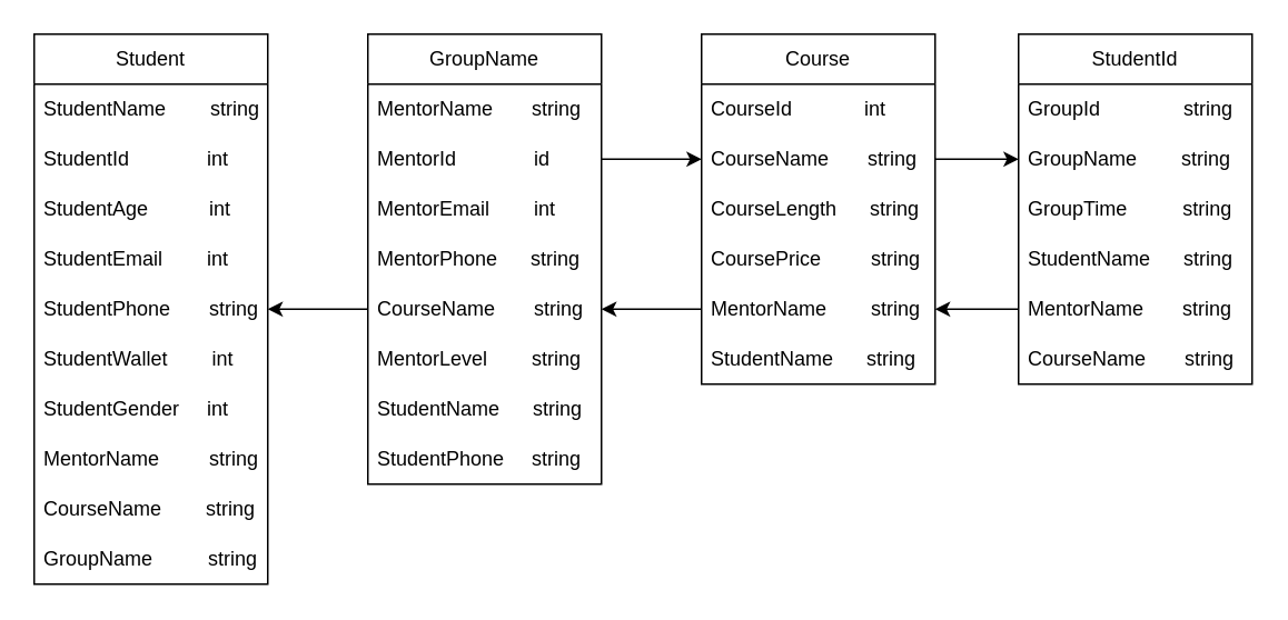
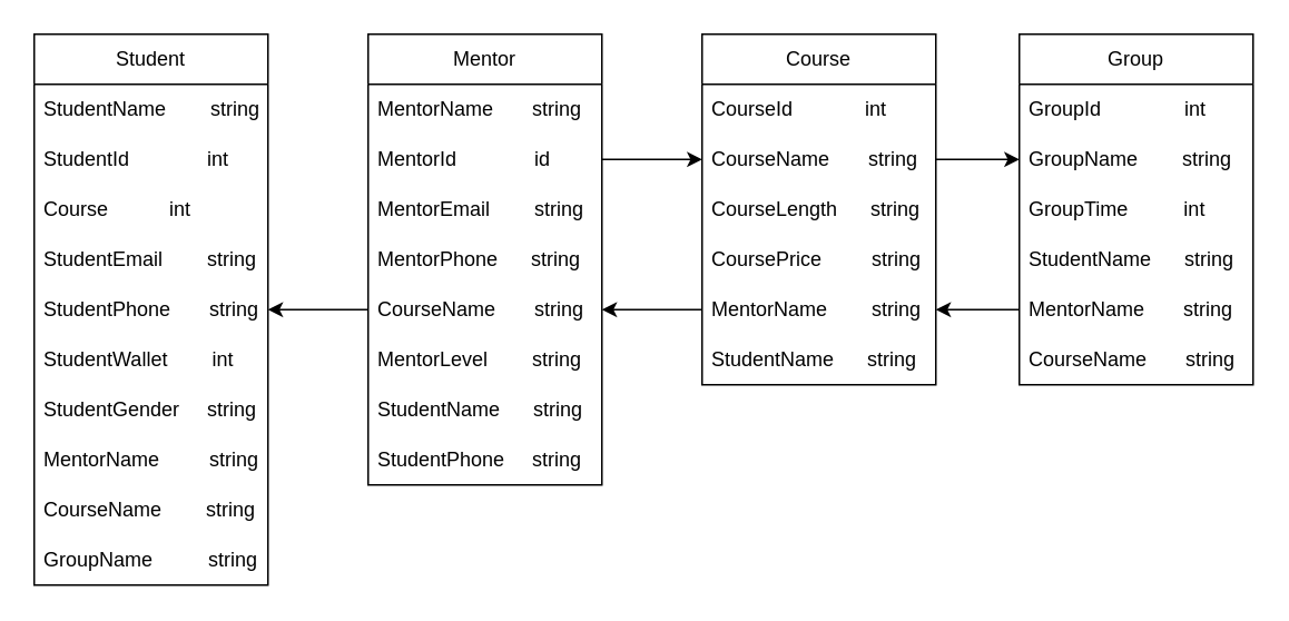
  <mxCell id="0" />
  <mxCell id="1" parent="0" />
  <mxCell id="2" value="Student" style="swimlane;fontStyle=0;childLayout=stackLayout;horizontal=1;startSize=30;horizontalStack=0;resizeParent=1;resizeParentMax=0;resizeLast=0;collapsible=1;marginBottom=0;whiteSpace=wrap;html=1;" vertex="1" parent="1"><mxGeometry x="20" y="20" width="140" height="330" as="geometry" /></mxCell>
  <mxCell id="3" value="StudentName&amp;nbsp; &amp;nbsp; &amp;nbsp; &amp;nbsp; string" style="text;strokeColor=none;fillColor=none;align=left;verticalAlign=middle;spacingLeft=4;spacingRight=4;overflow=hidden;points=[[0,0.5],[1,0.5]];portConstraint=eastwest;rotatable=0;whiteSpace=wrap;html=1;" vertex="1" parent="2"><mxGeometry y="30" width="140" height="30" as="geometry" /></mxCell>
  <mxCell id="4" value="StudentId&amp;nbsp; &amp;nbsp; &amp;nbsp; &amp;nbsp; &amp;nbsp; &amp;nbsp; &amp;nbsp; int" style="text;strokeColor=none;fillColor=none;align=left;verticalAlign=middle;spacingLeft=4;spacingRight=4;overflow=hidden;points=[[0,0.5],[1,0.5]];portConstraint=eastwest;rotatable=0;whiteSpace=wrap;html=1;" vertex="1" parent="2"><mxGeometry y="60" width="140" height="30" as="geometry" /></mxCell>
- <mxCell id="5" value="StudentAge&amp;nbsp; &amp;nbsp; &amp;nbsp; &amp;nbsp; &amp;nbsp; &amp;nbsp;int" style="text;strokeColor=none;fillColor=none;align=left;verticalAlign=middle;spacingLeft=4;spacingRight=4;overflow=hidden;points=[[0,0.5],[1,0.5]];portConstraint=eastwest;rotatable=0;whiteSpace=wrap;html=1;" vertex="1" parent="2"><mxGeometry y="90" width="140" height="30" as="geometry" /></mxCell>
- <mxCell id="6" value="StudentEmail&amp;nbsp; &amp;nbsp; &amp;nbsp; &amp;nbsp; int" style="text;strokeColor=none;fillColor=none;align=left;verticalAlign=middle;spacingLeft=4;spacingRight=4;overflow=hidden;points=[[0,0.5],[1,0.5]];portConstraint=eastwest;rotatable=0;whiteSpace=wrap;html=1;" vertex="1" parent="2"><mxGeometry y="120" width="140" height="30" as="geometry" /></mxCell>
+ <mxCell id="5" value="Course&amp;nbsp; &amp;nbsp; &amp;nbsp; &amp;nbsp; &amp;nbsp; &amp;nbsp;int" style="text;strokeColor=none;fillColor=none;align=left;verticalAlign=middle;spacingLeft=4;spacingRight=4;overflow=hidden;points=[[0,0.5],[1,0.5]];portConstraint=eastwest;rotatable=0;whiteSpace=wrap;html=1;" vertex="1" parent="2"><mxGeometry y="90" width="140" height="30" as="geometry" /></mxCell>
+ <mxCell id="6" value="StudentEmail&amp;nbsp; &amp;nbsp; &amp;nbsp; &amp;nbsp; string" style="text;strokeColor=none;fillColor=none;align=left;verticalAlign=middle;spacingLeft=4;spacingRight=4;overflow=hidden;points=[[0,0.5],[1,0.5]];portConstraint=eastwest;rotatable=0;whiteSpace=wrap;html=1;" vertex="1" parent="2"><mxGeometry y="120" width="140" height="30" as="geometry" /></mxCell>
  <mxCell id="7" value="StudentPhone&amp;nbsp; &amp;nbsp; &amp;nbsp; &amp;nbsp;string" style="text;strokeColor=none;fillColor=none;align=left;verticalAlign=middle;spacingLeft=4;spacingRight=4;overflow=hidden;points=[[0,0.5],[1,0.5]];portConstraint=eastwest;rotatable=0;whiteSpace=wrap;html=1;" vertex="1" parent="2"><mxGeometry y="150" width="140" height="30" as="geometry" /></mxCell>
  <mxCell id="8" value="StudentWallet&amp;nbsp; &amp;nbsp; &amp;nbsp; &amp;nbsp; int" style="text;strokeColor=none;fillColor=none;align=left;verticalAlign=middle;spacingLeft=4;spacingRight=4;overflow=hidden;points=[[0,0.5],[1,0.5]];portConstraint=eastwest;rotatable=0;whiteSpace=wrap;html=1;" vertex="1" parent="2"><mxGeometry y="180" width="140" height="30" as="geometry" /></mxCell>
- <mxCell id="9" value="StudentGender&amp;nbsp; &amp;nbsp; &amp;nbsp;int" style="text;strokeColor=none;fillColor=none;align=left;verticalAlign=middle;spacingLeft=4;spacingRight=4;overflow=hidden;points=[[0,0.5],[1,0.5]];portConstraint=eastwest;rotatable=0;whiteSpace=wrap;html=1;" vertex="1" parent="2"><mxGeometry y="210" width="140" height="30" as="geometry" /></mxCell>
+ <mxCell id="9" value="StudentGender&amp;nbsp; &amp;nbsp; &amp;nbsp;string" style="text;strokeColor=none;fillColor=none;align=left;verticalAlign=middle;spacingLeft=4;spacingRight=4;overflow=hidden;points=[[0,0.5],[1,0.5]];portConstraint=eastwest;rotatable=0;whiteSpace=wrap;html=1;" vertex="1" parent="2"><mxGeometry y="210" width="140" height="30" as="geometry" /></mxCell>
  <mxCell id="10" value="MentorName&amp;nbsp; &amp;nbsp; &amp;nbsp; &amp;nbsp; &amp;nbsp;string" style="text;strokeColor=none;fillColor=none;align=left;verticalAlign=middle;spacingLeft=4;spacingRight=4;overflow=hidden;points=[[0,0.5],[1,0.5]];portConstraint=eastwest;rotatable=0;whiteSpace=wrap;html=1;" vertex="1" parent="2"><mxGeometry y="240" width="140" height="30" as="geometry" /></mxCell>
  <mxCell id="11" value="CourseName&amp;nbsp; &amp;nbsp; &amp;nbsp; &amp;nbsp; string" style="text;strokeColor=none;fillColor=none;align=left;verticalAlign=middle;spacingLeft=4;spacingRight=4;overflow=hidden;points=[[0,0.5],[1,0.5]];portConstraint=eastwest;rotatable=0;whiteSpace=wrap;html=1;" vertex="1" parent="2"><mxGeometry y="270" width="140" height="30" as="geometry" /></mxCell>
  <mxCell id="12" value="GroupName&amp;nbsp; &amp;nbsp; &amp;nbsp; &amp;nbsp; &amp;nbsp; string" style="text;strokeColor=none;fillColor=none;align=left;verticalAlign=middle;spacingLeft=4;spacingRight=4;overflow=hidden;points=[[0,0.5],[1,0.5]];portConstraint=eastwest;rotatable=0;whiteSpace=wrap;html=1;" vertex="1" parent="2"><mxGeometry y="300" width="140" height="30" as="geometry" /></mxCell>
- <mxCell id="13" value="GroupName" style="swimlane;fontStyle=0;childLayout=stackLayout;horizontal=1;startSize=30;horizontalStack=0;resizeParent=1;resizeParentMax=0;resizeLast=0;collapsible=1;marginBottom=0;whiteSpace=wrap;html=1;" vertex="1" parent="1"><mxGeometry x="220" y="20" width="140" height="270" as="geometry" /></mxCell>
+ <mxCell id="13" value="Mentor" style="swimlane;fontStyle=0;childLayout=stackLayout;horizontal=1;startSize=30;horizontalStack=0;resizeParent=1;resizeParentMax=0;resizeLast=0;collapsible=1;marginBottom=0;whiteSpace=wrap;html=1;" vertex="1" parent="1"><mxGeometry x="220" y="20" width="140" height="270" as="geometry" /></mxCell>
  <mxCell id="14" value="MentorName&amp;nbsp; &amp;nbsp; &amp;nbsp; &amp;nbsp;string" style="text;strokeColor=none;fillColor=none;align=left;verticalAlign=middle;spacingLeft=4;spacingRight=4;overflow=hidden;points=[[0,0.5],[1,0.5]];portConstraint=eastwest;rotatable=0;whiteSpace=wrap;html=1;" vertex="1" parent="13"><mxGeometry y="30" width="140" height="30" as="geometry" /></mxCell>
  <mxCell id="15" value="MentorId&amp;nbsp; &amp;nbsp; &amp;nbsp; &amp;nbsp; &amp;nbsp; &amp;nbsp; &amp;nbsp; id" style="text;strokeColor=none;fillColor=none;align=left;verticalAlign=middle;spacingLeft=4;spacingRight=4;overflow=hidden;points=[[0,0.5],[1,0.5]];portConstraint=eastwest;rotatable=0;whiteSpace=wrap;html=1;" vertex="1" parent="13"><mxGeometry y="60" width="140" height="30" as="geometry" /></mxCell>
- <mxCell id="16" value="MentorEmail&amp;nbsp; &amp;nbsp; &amp;nbsp; &amp;nbsp; int" style="text;strokeColor=none;fillColor=none;align=left;verticalAlign=middle;spacingLeft=4;spacingRight=4;overflow=hidden;points=[[0,0.5],[1,0.5]];portConstraint=eastwest;rotatable=0;whiteSpace=wrap;html=1;" vertex="1" parent="13"><mxGeometry y="90" width="140" height="30" as="geometry" /></mxCell>
+ <mxCell id="16" value="MentorEmail&amp;nbsp; &amp;nbsp; &amp;nbsp; &amp;nbsp; string" style="text;strokeColor=none;fillColor=none;align=left;verticalAlign=middle;spacingLeft=4;spacingRight=4;overflow=hidden;points=[[0,0.5],[1,0.5]];portConstraint=eastwest;rotatable=0;whiteSpace=wrap;html=1;" vertex="1" parent="13"><mxGeometry y="90" width="140" height="30" as="geometry" /></mxCell>
  <mxCell id="17" value="MentorPhone&amp;nbsp; &amp;nbsp; &amp;nbsp; string" style="text;strokeColor=none;fillColor=none;align=left;verticalAlign=middle;spacingLeft=4;spacingRight=4;overflow=hidden;points=[[0,0.5],[1,0.5]];portConstraint=eastwest;rotatable=0;whiteSpace=wrap;html=1;" vertex="1" parent="13"><mxGeometry y="120" width="140" height="30" as="geometry" /></mxCell>
  <mxCell id="18" value="CourseName&amp;nbsp; &amp;nbsp; &amp;nbsp; &amp;nbsp;string" style="text;strokeColor=none;fillColor=none;align=left;verticalAlign=middle;spacingLeft=4;spacingRight=4;overflow=hidden;points=[[0,0.5],[1,0.5]];portConstraint=eastwest;rotatable=0;whiteSpace=wrap;html=1;" vertex="1" parent="13"><mxGeometry y="150" width="140" height="30" as="geometry" /></mxCell>
  <mxCell id="19" value="MentorLevel&amp;nbsp; &amp;nbsp; &amp;nbsp; &amp;nbsp; string" style="text;strokeColor=none;fillColor=none;align=left;verticalAlign=middle;spacingLeft=4;spacingRight=4;overflow=hidden;points=[[0,0.5],[1,0.5]];portConstraint=eastwest;rotatable=0;whiteSpace=wrap;html=1;" vertex="1" parent="13"><mxGeometry y="180" width="140" height="30" as="geometry" /></mxCell>
  <mxCell id="20" value="StudentName&amp;nbsp; &amp;nbsp; &amp;nbsp; string" style="text;strokeColor=none;fillColor=none;align=left;verticalAlign=middle;spacingLeft=4;spacingRight=4;overflow=hidden;points=[[0,0.5],[1,0.5]];portConstraint=eastwest;rotatable=0;whiteSpace=wrap;html=1;" vertex="1" parent="13"><mxGeometry y="210" width="140" height="30" as="geometry" /></mxCell>
  <mxCell id="21" value="StudentPhone&amp;nbsp; &amp;nbsp; &amp;nbsp;string" style="text;strokeColor=none;fillColor=none;align=left;verticalAlign=middle;spacingLeft=4;spacingRight=4;overflow=hidden;points=[[0,0.5],[1,0.5]];portConstraint=eastwest;rotatable=0;whiteSpace=wrap;html=1;" vertex="1" parent="13"><mxGeometry y="240" width="140" height="30" as="geometry" /></mxCell>
  <mxCell id="22" value="Course" style="swimlane;fontStyle=0;childLayout=stackLayout;horizontal=1;startSize=30;horizontalStack=0;resizeParent=1;resizeParentMax=0;resizeLast=0;collapsible=1;marginBottom=0;whiteSpace=wrap;html=1;" vertex="1" parent="1"><mxGeometry x="420" y="20" width="140" height="210" as="geometry" /></mxCell>
  <mxCell id="23" value="CourseId&amp;nbsp; &amp;nbsp; &amp;nbsp; &amp;nbsp; &amp;nbsp; &amp;nbsp; &amp;nbsp;int" style="text;strokeColor=none;fillColor=none;align=left;verticalAlign=middle;spacingLeft=4;spacingRight=4;overflow=hidden;points=[[0,0.5],[1,0.5]];portConstraint=eastwest;rotatable=0;whiteSpace=wrap;html=1;" vertex="1" parent="22"><mxGeometry y="30" width="140" height="30" as="geometry" /></mxCell>
  <mxCell id="24" value="CourseName&amp;nbsp; &amp;nbsp; &amp;nbsp; &amp;nbsp;string" style="text;strokeColor=none;fillColor=none;align=left;verticalAlign=middle;spacingLeft=4;spacingRight=4;overflow=hidden;points=[[0,0.5],[1,0.5]];portConstraint=eastwest;rotatable=0;whiteSpace=wrap;html=1;" vertex="1" parent="22"><mxGeometry y="60" width="140" height="30" as="geometry" /></mxCell>
  <mxCell id="25" value="CourseLength&amp;nbsp; &amp;nbsp; &amp;nbsp; string" style="text;strokeColor=none;fillColor=none;align=left;verticalAlign=middle;spacingLeft=4;spacingRight=4;overflow=hidden;points=[[0,0.5],[1,0.5]];portConstraint=eastwest;rotatable=0;whiteSpace=wrap;html=1;" vertex="1" parent="22"><mxGeometry y="90" width="140" height="30" as="geometry" /></mxCell>
  <mxCell id="26" value="CoursePrice&amp;nbsp; &amp;nbsp; &amp;nbsp; &amp;nbsp; &amp;nbsp;string" style="text;strokeColor=none;fillColor=none;align=left;verticalAlign=middle;spacingLeft=4;spacingRight=4;overflow=hidden;points=[[0,0.5],[1,0.5]];portConstraint=eastwest;rotatable=0;whiteSpace=wrap;html=1;" vertex="1" parent="22"><mxGeometry y="120" width="140" height="30" as="geometry" /></mxCell>
  <mxCell id="27" value="MentorName&amp;nbsp; &amp;nbsp; &amp;nbsp; &amp;nbsp; string" style="text;strokeColor=none;fillColor=none;align=left;verticalAlign=middle;spacingLeft=4;spacingRight=4;overflow=hidden;points=[[0,0.5],[1,0.5]];portConstraint=eastwest;rotatable=0;whiteSpace=wrap;html=1;" vertex="1" parent="22"><mxGeometry y="150" width="140" height="30" as="geometry" /></mxCell>
  <mxCell id="28" value="StudentName&amp;nbsp; &amp;nbsp; &amp;nbsp; string" style="text;strokeColor=none;fillColor=none;align=left;verticalAlign=middle;spacingLeft=4;spacingRight=4;overflow=hidden;points=[[0,0.5],[1,0.5]];portConstraint=eastwest;rotatable=0;whiteSpace=wrap;html=1;" vertex="1" parent="22"><mxGeometry y="180" width="140" height="30" as="geometry" /></mxCell>
- <mxCell id="29" value="StudentId" style="swimlane;fontStyle=0;childLayout=stackLayout;horizontal=1;startSize=30;horizontalStack=0;resizeParent=1;resizeParentMax=0;resizeLast=0;collapsible=1;marginBottom=0;whiteSpace=wrap;html=1;" vertex="1" parent="1"><mxGeometry x="610" y="20" width="140" height="210" as="geometry" /></mxCell>
- <mxCell id="30" value="GroupId&amp;nbsp; &amp;nbsp; &amp;nbsp; &amp;nbsp; &amp;nbsp; &amp;nbsp; &amp;nbsp; &amp;nbsp;string" style="text;strokeColor=none;fillColor=none;align=left;verticalAlign=middle;spacingLeft=4;spacingRight=4;overflow=hidden;points=[[0,0.5],[1,0.5]];portConstraint=eastwest;rotatable=0;whiteSpace=wrap;html=1;" vertex="1" parent="29"><mxGeometry y="30" width="140" height="30" as="geometry" /></mxCell>
+ <mxCell id="29" value="Group" style="swimlane;fontStyle=0;childLayout=stackLayout;horizontal=1;startSize=30;horizontalStack=0;resizeParent=1;resizeParentMax=0;resizeLast=0;collapsible=1;marginBottom=0;whiteSpace=wrap;html=1;" vertex="1" parent="1"><mxGeometry x="610" y="20" width="140" height="210" as="geometry" /></mxCell>
+ <mxCell id="30" value="GroupId&amp;nbsp; &amp;nbsp; &amp;nbsp; &amp;nbsp; &amp;nbsp; &amp;nbsp; &amp;nbsp; &amp;nbsp;int" style="text;strokeColor=none;fillColor=none;align=left;verticalAlign=middle;spacingLeft=4;spacingRight=4;overflow=hidden;points=[[0,0.5],[1,0.5]];portConstraint=eastwest;rotatable=0;whiteSpace=wrap;html=1;" vertex="1" parent="29"><mxGeometry y="30" width="140" height="30" as="geometry" /></mxCell>
  <mxCell id="31" value="GroupName&amp;nbsp; &amp;nbsp; &amp;nbsp; &amp;nbsp; string" style="text;strokeColor=none;fillColor=none;align=left;verticalAlign=middle;spacingLeft=4;spacingRight=4;overflow=hidden;points=[[0,0.5],[1,0.5]];portConstraint=eastwest;rotatable=0;whiteSpace=wrap;html=1;" vertex="1" parent="29"><mxGeometry y="60" width="140" height="30" as="geometry" /></mxCell>
- <mxCell id="32" value="GroupTime&amp;nbsp; &amp;nbsp; &amp;nbsp; &amp;nbsp; &amp;nbsp; string" style="text;strokeColor=none;fillColor=none;align=left;verticalAlign=middle;spacingLeft=4;spacingRight=4;overflow=hidden;points=[[0,0.5],[1,0.5]];portConstraint=eastwest;rotatable=0;whiteSpace=wrap;html=1;" vertex="1" parent="29"><mxGeometry y="90" width="140" height="30" as="geometry" /></mxCell>
+ <mxCell id="32" value="GroupTime&amp;nbsp; &amp;nbsp; &amp;nbsp; &amp;nbsp; &amp;nbsp; int" style="text;strokeColor=none;fillColor=none;align=left;verticalAlign=middle;spacingLeft=4;spacingRight=4;overflow=hidden;points=[[0,0.5],[1,0.5]];portConstraint=eastwest;rotatable=0;whiteSpace=wrap;html=1;" vertex="1" parent="29"><mxGeometry y="90" width="140" height="30" as="geometry" /></mxCell>
  <mxCell id="33" value="StudentName&amp;nbsp; &amp;nbsp; &amp;nbsp; string" style="text;strokeColor=none;fillColor=none;align=left;verticalAlign=middle;spacingLeft=4;spacingRight=4;overflow=hidden;points=[[0,0.5],[1,0.5]];portConstraint=eastwest;rotatable=0;whiteSpace=wrap;html=1;" vertex="1" parent="29"><mxGeometry y="120" width="140" height="30" as="geometry" /></mxCell>
  <mxCell id="34" value="MentorName&amp;nbsp; &amp;nbsp; &amp;nbsp; &amp;nbsp;string" style="text;strokeColor=none;fillColor=none;align=left;verticalAlign=middle;spacingLeft=4;spacingRight=4;overflow=hidden;points=[[0,0.5],[1,0.5]];portConstraint=eastwest;rotatable=0;whiteSpace=wrap;html=1;" vertex="1" parent="29"><mxGeometry y="150" width="140" height="30" as="geometry" /></mxCell>
  <mxCell id="35" value="CourseName&amp;nbsp; &amp;nbsp; &amp;nbsp; &amp;nbsp;string" style="text;strokeColor=none;fillColor=none;align=left;verticalAlign=middle;spacingLeft=4;spacingRight=4;overflow=hidden;points=[[0,0.5],[1,0.5]];portConstraint=eastwest;rotatable=0;whiteSpace=wrap;html=1;" vertex="1" parent="29"><mxGeometry y="180" width="140" height="30" as="geometry" /></mxCell>
  <mxCell id="36" style="edgeStyle=orthogonalEdgeStyle;rounded=0;orthogonalLoop=1;jettySize=auto;html=1;exitX=1;exitY=0.5;exitDx=0;exitDy=0;entryX=0;entryY=0.5;entryDx=0;entryDy=0;" edge="1" parent="1" source="15" target="24"><mxGeometry relative="1" as="geometry" /></mxCell>
  <mxCell id="37" style="edgeStyle=orthogonalEdgeStyle;rounded=0;orthogonalLoop=1;jettySize=auto;html=1;exitX=1;exitY=0.5;exitDx=0;exitDy=0;" edge="1" parent="1" source="24" target="31"><mxGeometry relative="1" as="geometry" /></mxCell>
  <mxCell id="38" style="edgeStyle=orthogonalEdgeStyle;rounded=0;orthogonalLoop=1;jettySize=auto;html=1;exitX=0;exitY=0.5;exitDx=0;exitDy=0;entryX=1;entryY=0.5;entryDx=0;entryDy=0;" edge="1" parent="1" source="34" target="27"><mxGeometry relative="1" as="geometry" /></mxCell>
  <mxCell id="39" style="edgeStyle=orthogonalEdgeStyle;rounded=0;orthogonalLoop=1;jettySize=auto;html=1;exitX=0;exitY=0.5;exitDx=0;exitDy=0;entryX=1;entryY=0.5;entryDx=0;entryDy=0;" edge="1" parent="1" source="27" target="18"><mxGeometry relative="1" as="geometry" /></mxCell>
  <mxCell id="40" style="edgeStyle=orthogonalEdgeStyle;rounded=0;orthogonalLoop=1;jettySize=auto;html=1;exitX=0;exitY=0.5;exitDx=0;exitDy=0;entryX=1;entryY=0.5;entryDx=0;entryDy=0;" edge="1" parent="1" source="18" target="7"><mxGeometry relative="1" as="geometry" /></mxCell>
